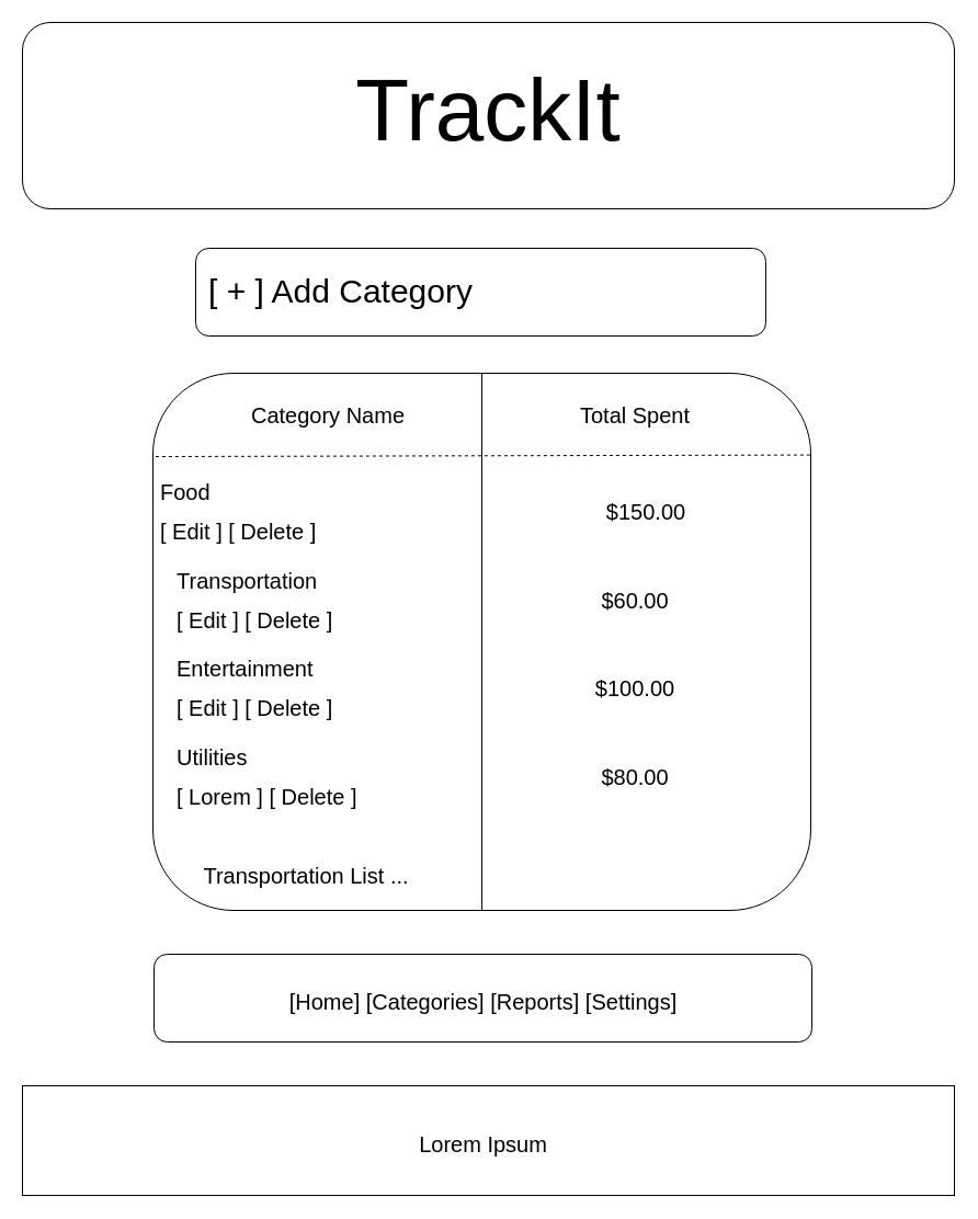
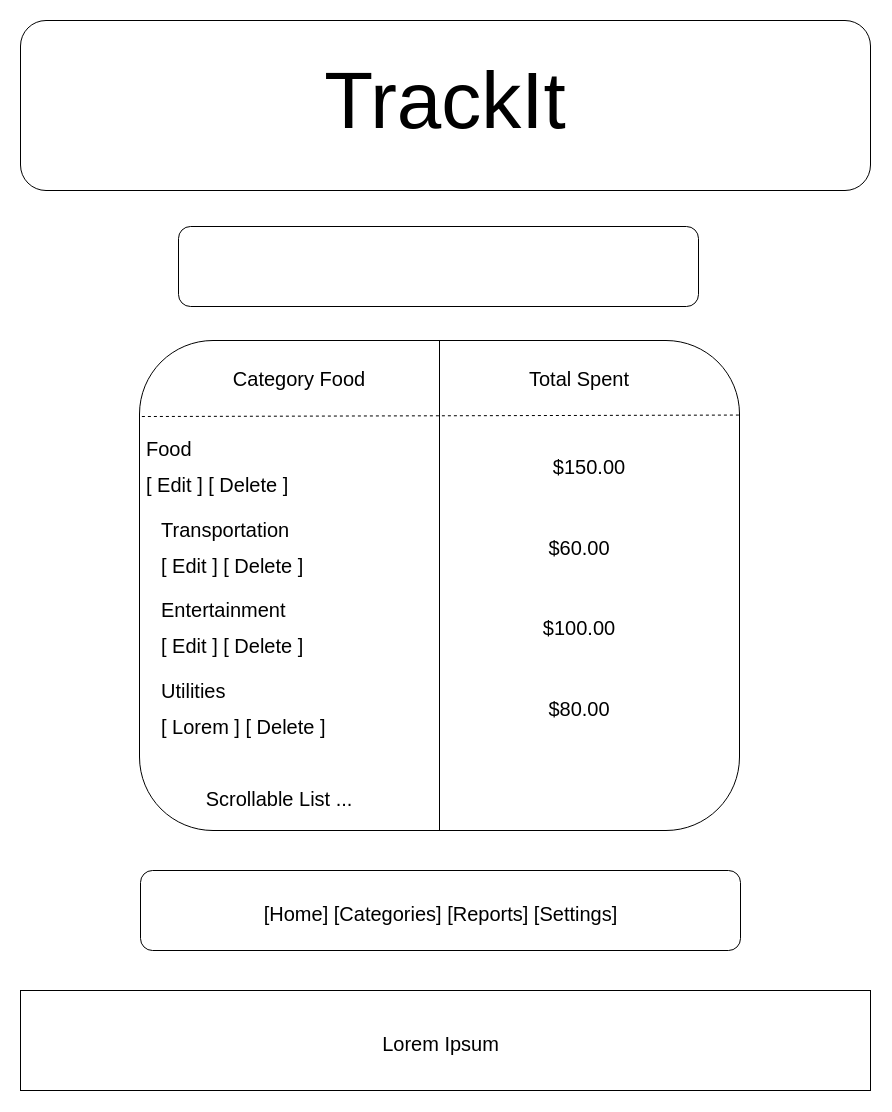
  <mxCell id="0" />
  <mxCell id="1" parent="0" />
  <mxCell id="2" value="" style="rounded=1;whiteSpace=wrap;html=1;" vertex="1" parent="1"><mxGeometry y="20" width="850" height="170" as="geometry" x="20" /></mxCell>
  <mxCell id="3" value="" style="rounded=1;whiteSpace=wrap;html=1;" vertex="1" parent="1"><mxGeometry x="178" y="226" width="520" height="80" as="geometry" /></mxCell>
  <mxCell id="4" value="" style="rounded=1;whiteSpace=wrap;html=1;" vertex="1" parent="1"><mxGeometry x="139" y="340" width="600" height="490" as="geometry" /></mxCell>
  <mxCell id="5" value="" style="rounded=1;whiteSpace=wrap;html=1;" vertex="1" parent="1"><mxGeometry x="140" y="870" width="600" height="80" as="geometry" /></mxCell>
  <mxCell id="6" value="" style="rounded=0;whiteSpace=wrap;html=1;" vertex="1" parent="1"><mxGeometry y="990" width="850" height="100" as="geometry" x="20" /></mxCell>
  <mxCell id="7" value="&lt;font style=&quot;font-size: 80px;&quot;&gt;TrackIt&lt;/font&gt;" style="text;strokeColor=none;align=center;fillColor=none;html=1;verticalAlign=middle;whiteSpace=wrap;rounded=0;" vertex="1" parent="1"><mxGeometry x="275" y="70" width="340" height="60" as="geometry" /></mxCell>
- <mxCell id="8" value="&lt;font style=&quot;font-size: 30px;&quot;&gt;[ + ] Add Category&lt;/font&gt;" style="text;strokeColor=none;align=left;fillColor=none;html=1;verticalAlign=middle;whiteSpace=wrap;rounded=0;fontSize=30;" vertex="1" parent="1"><mxGeometry x="188" y="235" width="500" height="60" as="geometry" /></mxCell>
  <mxCell id="9" value="&lt;span style=&quot;font-size: 20px;&quot;&gt;[Home] [Categories]&amp;nbsp;&lt;/span&gt;&lt;span style=&quot;font-size: 20px;&quot;&gt;[Reports]&amp;nbsp;&lt;/span&gt;&lt;span style=&quot;font-size: 20px;&quot;&gt;[Settings]&lt;/span&gt;" style="text;strokeColor=none;align=center;fillColor=none;html=1;verticalAlign=middle;whiteSpace=wrap;rounded=0;fontSize=30;" vertex="1" parent="1"><mxGeometry x="192.5" y="875" width="495" height="70" as="geometry" /></mxCell>
  <mxCell id="10" value="&lt;span style=&quot;font-size: 20px;&quot;&gt;Lorem Ipsum&lt;/span&gt;" style="text;strokeColor=none;align=center;fillColor=none;html=1;verticalAlign=middle;whiteSpace=wrap;rounded=0;fontSize=30;" vertex="1" parent="1"><mxGeometry x="192.5" y="1005" width="495" height="70" as="geometry" /></mxCell>
  <mxCell id="11" value="" style="endArrow=none;html=1;rounded=0;entryX=0.5;entryY=0;entryDx=0;entryDy=0;exitX=0.5;exitY=1;exitDx=0;exitDy=0;" edge="1" parent="1" source="4" target="4"><mxGeometry width="50" height="50" relative="1" as="geometry"><mxPoint x="320" y="520" as="sourcePoint" /><mxPoint x="370" y="470" as="targetPoint" /></mxGeometry></mxCell>
- <mxCell id="12" value="&lt;span style=&quot;font-size: 20px;&quot;&gt;Category Name&lt;/span&gt;" style="text;strokeColor=none;align=center;fillColor=none;html=1;verticalAlign=middle;whiteSpace=wrap;rounded=0;fontSize=30;" vertex="1" parent="1"><mxGeometry x="159" y="340" width="280" height="70" as="geometry" /></mxCell>
+ <mxCell id="12" value="&lt;span style=&quot;font-size: 20px;&quot;&gt;Category Food&lt;/span&gt;" style="text;strokeColor=none;align=center;fillColor=none;html=1;verticalAlign=middle;whiteSpace=wrap;rounded=0;fontSize=30;" vertex="1" parent="1"><mxGeometry x="159" y="340" width="280" height="70" as="geometry" /></mxCell>
  <mxCell id="13" value="&lt;span style=&quot;font-size: 20px;&quot;&gt;Total Spent&lt;/span&gt;" style="text;strokeColor=none;align=center;fillColor=none;html=1;verticalAlign=middle;whiteSpace=wrap;rounded=0;fontSize=30;" vertex="1" parent="1"><mxGeometry x="439" y="340" width="280" height="70" as="geometry" /></mxCell>
  <mxCell id="14" value="&lt;span style=&quot;font-size: 20px;&quot;&gt;Food&lt;br&gt;[ Edit ] [ Delete ]&lt;/span&gt;" style="text;strokeColor=none;align=left;fillColor=none;html=1;verticalAlign=middle;whiteSpace=wrap;rounded=0;fontSize=30;" vertex="1" parent="1"><mxGeometry x="144" y="428" width="280" height="70" as="geometry" /></mxCell>
  <mxCell id="15" value="" style="endArrow=none;dashed=1;html=1;rounded=0;entryX=1.004;entryY=0.195;entryDx=0;entryDy=0;entryPerimeter=0;exitX=0.004;exitY=0.198;exitDx=0;exitDy=0;exitPerimeter=0;" edge="1" parent="1"><mxGeometry width="50" height="50" relative="1" as="geometry"><mxPoint x="141.4" y="416.02" as="sourcePoint" /><mxPoint x="741.4" y="414.55" as="targetPoint" /></mxGeometry></mxCell>
  <mxCell id="16" value="&lt;span style=&quot;font-size: 20px;&quot;&gt;Transportation&lt;br&gt;[ Edit ] [ Delete ]&lt;/span&gt;" style="text;strokeColor=none;align=left;fillColor=none;html=1;verticalAlign=middle;whiteSpace=wrap;rounded=0;fontSize=30;" vertex="1" parent="1"><mxGeometry x="159" y="509" width="280" height="70" as="geometry" /></mxCell>
  <mxCell id="17" value="&lt;span style=&quot;font-size: 20px;&quot;&gt;Entertainment&lt;/span&gt;&lt;span style=&quot;color: rgba(0, 0, 0, 0); font-family: monospace; font-size: 0px; text-wrap: nowrap;&quot;&gt;%3CmxGraphModel%3E%3Croot%3E%3CmxCell%20id%3D%220%22%2F%3E%3CmxCell%20id%3D%221%22%20parent%3D%220%22%2F%3E%3CmxCell%20id%3D%222%22%20value%3D%22%26lt%3Bspan%20style%3D%26quot%3Bfont-size%3A%2020px%3B%26quot%3B%26gt%3BFood%26lt%3Bbr%26gt%3B%5B%20Edit%20%5D%20%5B%20Delete%20%5D%26lt%3B%2Fspan%26gt%3B%22%20style%3D%22text%3BstrokeColor%3Dnone%3Balign%3Dleft%3BfillColor%3Dnone%3Bhtml%3D1%3BverticalAlign%3Dmiddle%3BwhiteSpace%3Dwrap%3Brounded%3D0%3BfontSize%3D30%3B%22%20vertex%3D%221%22%20parent%3D%221%22%3E%3CmxGeometry%20x%3D%2246%22%20y%3D%22435%22%20width%3D%22280%22%20height%3D%2270%22%20as%3D%22geometry%22%2F%3E%3C%2FmxCell%3E%3C%2Froot%3E%3C%2FmxGraphModel%3E&lt;/span&gt;&lt;span style=&quot;font-size: 20px;&quot;&gt;&lt;br&gt;[ Edit ] [ Delete ]&lt;/span&gt;" style="text;strokeColor=none;align=left;fillColor=none;html=1;verticalAlign=middle;whiteSpace=wrap;rounded=0;fontSize=30;" vertex="1" parent="1"><mxGeometry x="159" y="589" width="280" height="70" as="geometry" /></mxCell>
  <mxCell id="18" value="&lt;span style=&quot;font-size: 20px;&quot;&gt;Utilities&lt;br&gt;[ Lorem ] [ Delete ]&lt;/span&gt;" style="text;strokeColor=none;align=left;fillColor=none;html=1;verticalAlign=middle;whiteSpace=wrap;rounded=0;fontSize=30;" vertex="1" parent="1"><mxGeometry x="159" y="670" width="280" height="70" as="geometry" /></mxCell>
- <mxCell id="19" value="&lt;span style=&quot;font-size: 20px;&quot;&gt;Transportation List ...&lt;/span&gt;" style="text;strokeColor=none;align=center;fillColor=none;html=1;verticalAlign=middle;whiteSpace=wrap;rounded=0;fontSize=30;" vertex="1" parent="1"><mxGeometry x="139" y="760" width="280" height="70" as="geometry" /></mxCell>
+ <mxCell id="19" value="&lt;span style=&quot;font-size: 20px;&quot;&gt;Scrollable List ...&lt;/span&gt;" style="text;strokeColor=none;align=center;fillColor=none;html=1;verticalAlign=middle;whiteSpace=wrap;rounded=0;fontSize=30;" vertex="1" parent="1"><mxGeometry x="139" y="760" width="280" height="70" as="geometry" /></mxCell>
  <mxCell id="20" value="&lt;span style=&quot;font-size: 20px;&quot;&gt;$150.00&lt;/span&gt;" style="text;strokeColor=none;align=center;fillColor=none;html=1;verticalAlign=middle;whiteSpace=wrap;rounded=0;fontSize=30;" vertex="1" parent="1"><mxGeometry x="449" y="428" width="280" height="70" as="geometry" /></mxCell>
  <mxCell id="21" value="&lt;span style=&quot;font-size: 20px;&quot;&gt;$60.00&lt;/span&gt;" style="text;strokeColor=none;align=center;fillColor=none;html=1;verticalAlign=middle;whiteSpace=wrap;rounded=0;fontSize=30;" vertex="1" parent="1"><mxGeometry x="439" y="509" width="280" height="70" as="geometry" /></mxCell>
  <mxCell id="22" value="&lt;span style=&quot;font-size: 20px;&quot;&gt;$100.00&lt;/span&gt;" style="text;strokeColor=none;align=center;fillColor=none;html=1;verticalAlign=middle;whiteSpace=wrap;rounded=0;fontSize=30;" vertex="1" parent="1"><mxGeometry x="439" y="589" width="280" height="70" as="geometry" /></mxCell>
  <mxCell id="23" value="&lt;span style=&quot;font-size: 20px;&quot;&gt;$80.00&lt;/span&gt;" style="text;strokeColor=none;align=center;fillColor=none;html=1;verticalAlign=middle;whiteSpace=wrap;rounded=0;fontSize=30;" vertex="1" parent="1"><mxGeometry x="439" y="670" width="280" height="70" as="geometry" /></mxCell>
